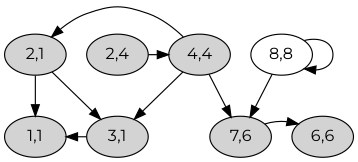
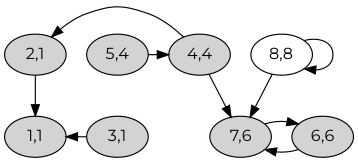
  digraph {
    fontname=Montserrat
    node [fontname=Montserrat style=filled]
    edge [fontname=Montserrat]
    n1 [label="1,1"]
    n2 [label="3,1"]
    n3 [label="6,6"]
    n4 [label="7,6"]
    n5 [label="2,1"]
    n6 [label="4,4"]
-   n7 [label="2,4"]
+   n7 [label="5,4"]
    n8 [label="8,8" style=""]
    subgraph sub_1 {
      rank=same
      n1
      n2
      n3
      n4
    }
    subgraph sub_2 {
      rank=same
      n5
      n6
      n7
      n8
    }
    n1 -> n2 [dir=back]
+   n3 -> n4
    n4 -> n3
    n5 -> n1
-   n5 -> n2
    n5 -> n6 [dir=back]
-   n6 -> n2
    n6 -> n4
    n7 -> n6
    n8 -> n4
    n8 -> n8
  }
